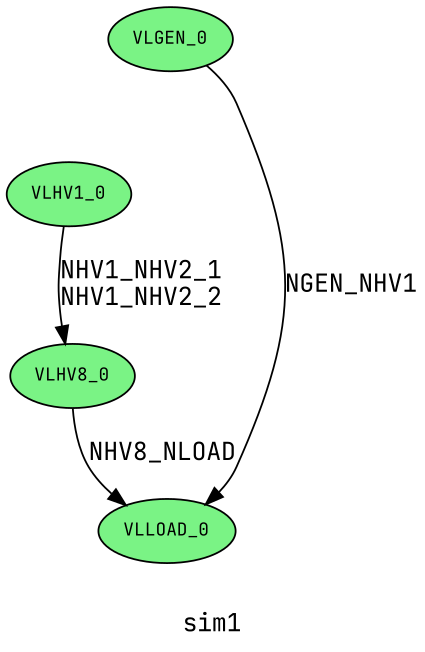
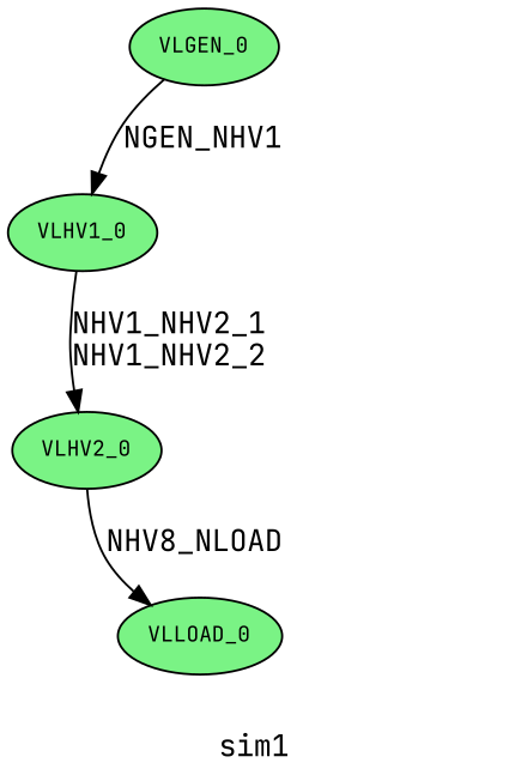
  strict digraph {
    compound=true
    fontname="JetBrains Mono"
    label=sim1
    node [fillcolor="#7AF385" fontname="JetBrains Mono" fontsize=10 shape=ellipse style=filled]
    edge [fontname="JetBrains Mono"]
    n1 [label=VLGEN_0]
    n2 [label=VLHV1_0]
-   n3 [label=VLHV8_0]
+   n3 [label=VLHV2_0]
    n4 [label=VLLOAD_0]
-   n1 -> n4 [label=NGEN_NHV1]
+   n1 -> n2 [label=NGEN_NHV1]
    n2 -> n3 [label="NHV1_NHV2_1\lNHV1_NHV2_2"]
    n3 -> n4 [label=NHV8_NLOAD]
  }
